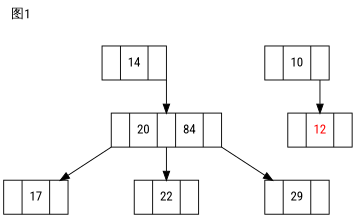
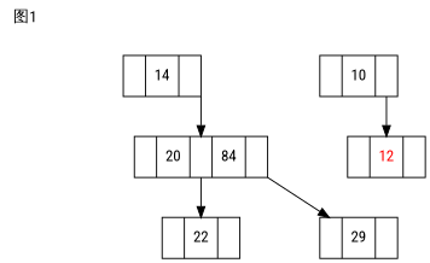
  digraph {
    fontname="Roboto Condensed"
    label="图1"
    labeljust=l
    labelloc=t
    nodesep=1
    splines=line
    node [fontname="Roboto Condensed" shape=record]
    edge [fontname="Roboto Condensed" minlen=1.8 tailport=se]
    n1 [label="<f1> | 14 | <f2>"]
    n2 [label="<f1> | 20 | <f2> | 84 | <f3>"]
    n3 [label="<f1> | 10 | <f2>"]
    n4 [fontcolor=red label="<f1> | 12 | <f2>"]
-   n5 [label="<f1> | 17 | <f2>"]
    n6 [label="<f1> | 22 | <f2>"]
    n7 [label="<f1> | 29 | <f2>"]
    n1 -> n2
-   n2 -> n5 [tailport=sw]
    n2 -> n6 [tailport=f2]
    n2 -> n7
    n3 -> n4 [tailport=f2]
  }
